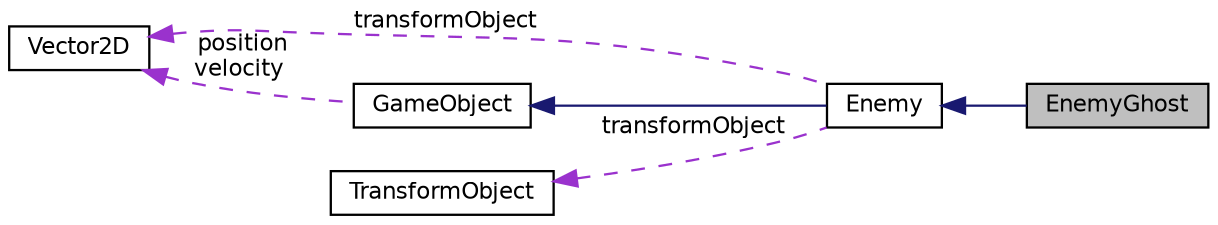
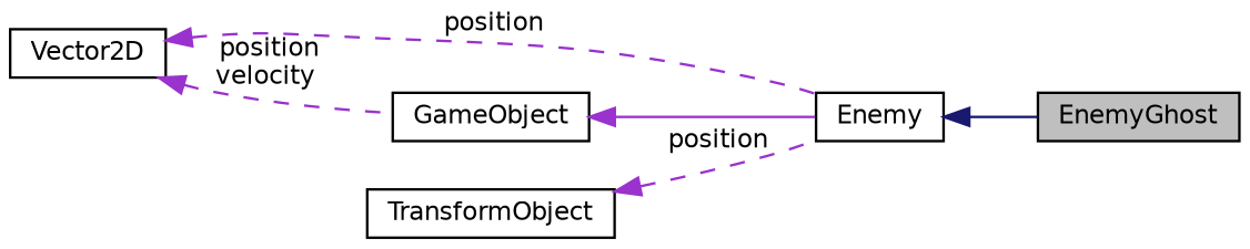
  digraph {
    rankdir=LR
    node [color=black fillcolor=white fontname=Helvetica fontsize=10 shape=record style=filled]
    edge [color=darkorchid3 dir=back fontname=Helvetica fontsize=10 labelfontname=Helvetica labelfontsize=10 style=dashed]
    n1 [fillcolor=grey75 fontcolor=black height=0.2 label=EnemyGhost width=0.4]
    n2 [height=0.2 label=Enemy width=0.4]
    n3 [height=0.2 label=GameObject width=0.4]
    n4 [height=0.2 label=Vector2D width=0.4]
    n5 [height=0.2 label=TransformObject width=0.4]
    n2 -> n1 [color=midnightblue style=solid]
-   n3 -> n2 [color=midnightblue style=solid]
-   n4 -> n2 [label=" transformObject"]
+   n3 -> n2 [style=solid]
+   n4 -> n2 [label=" position"]
    n4 -> n3 [label=" position\nvelocity"]
-   n5 -> n2 [label=" transformObject"]
+   n5 -> n2 [label=" position"]
  }
